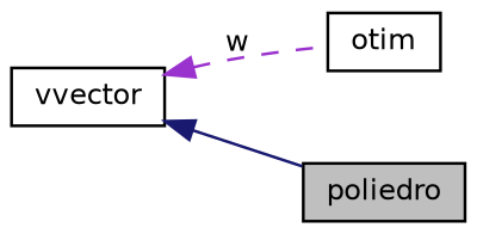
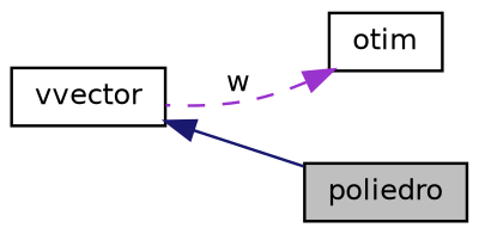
  digraph {
    rankdir=LR
    node [color=black fillcolor=white fontname=Helvetica fontsize=10 shape=record style=filled]
    edge [dir=back fontname=Helvetica fontsize=10 labelfontname=Helvetica labelfontsize=10]
    n1 [fillcolor=grey75 fontcolor=black height=0.2 label=poliedro width=0.4]
    n2 [height=0.2 label=otim width=0.4]
    n3 [height=0.2 label=vvector width=0.4]
    n3 -> n1 [color=midnightblue style=solid]
-   n3 -> n2 [color=darkorchid3 label=" w" style=dashed]
+   n2 -> n3 [color=darkorchid3 label=" w" style=dashed]
  }
